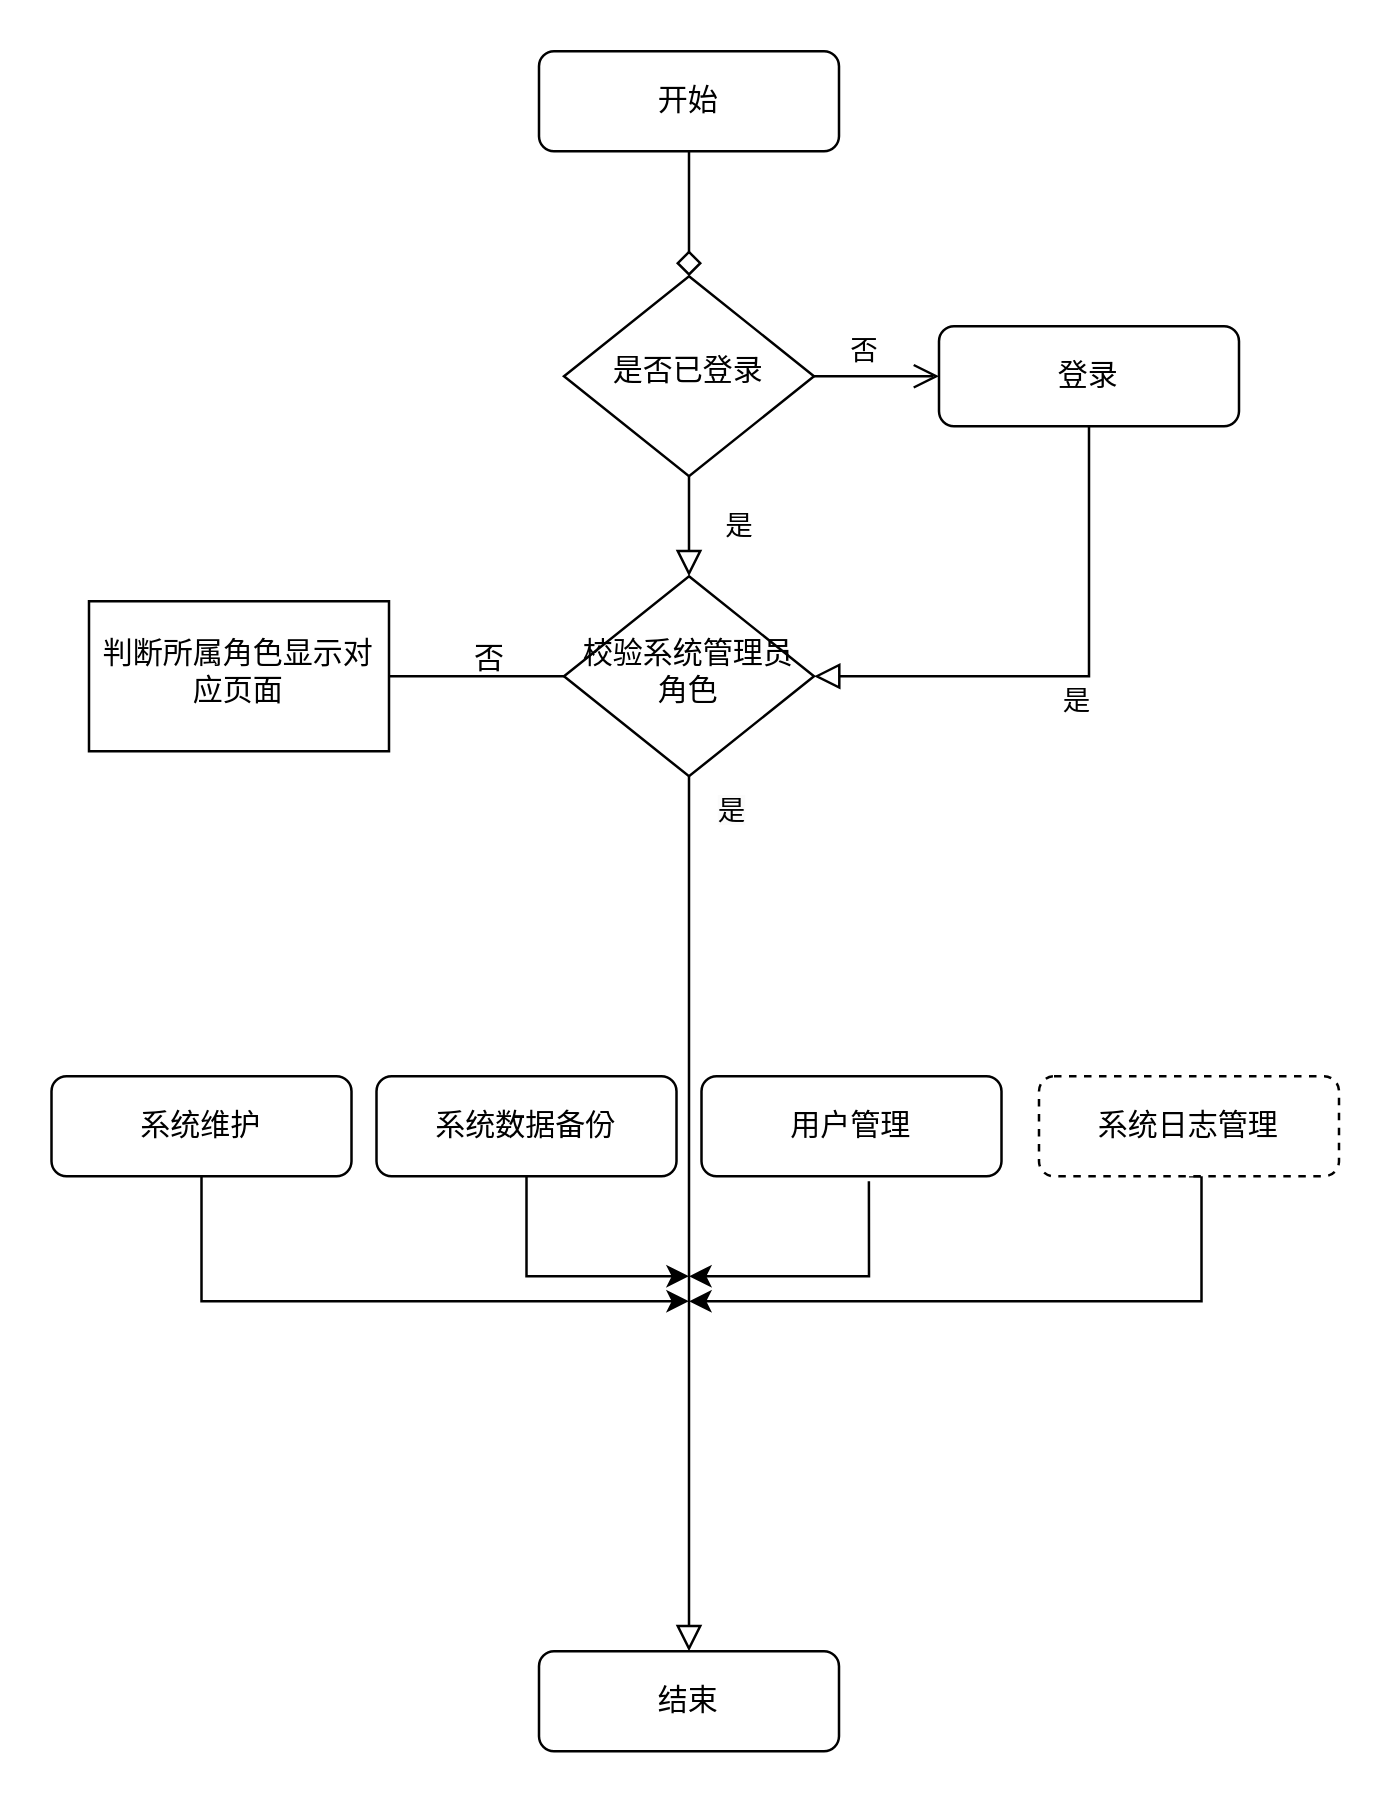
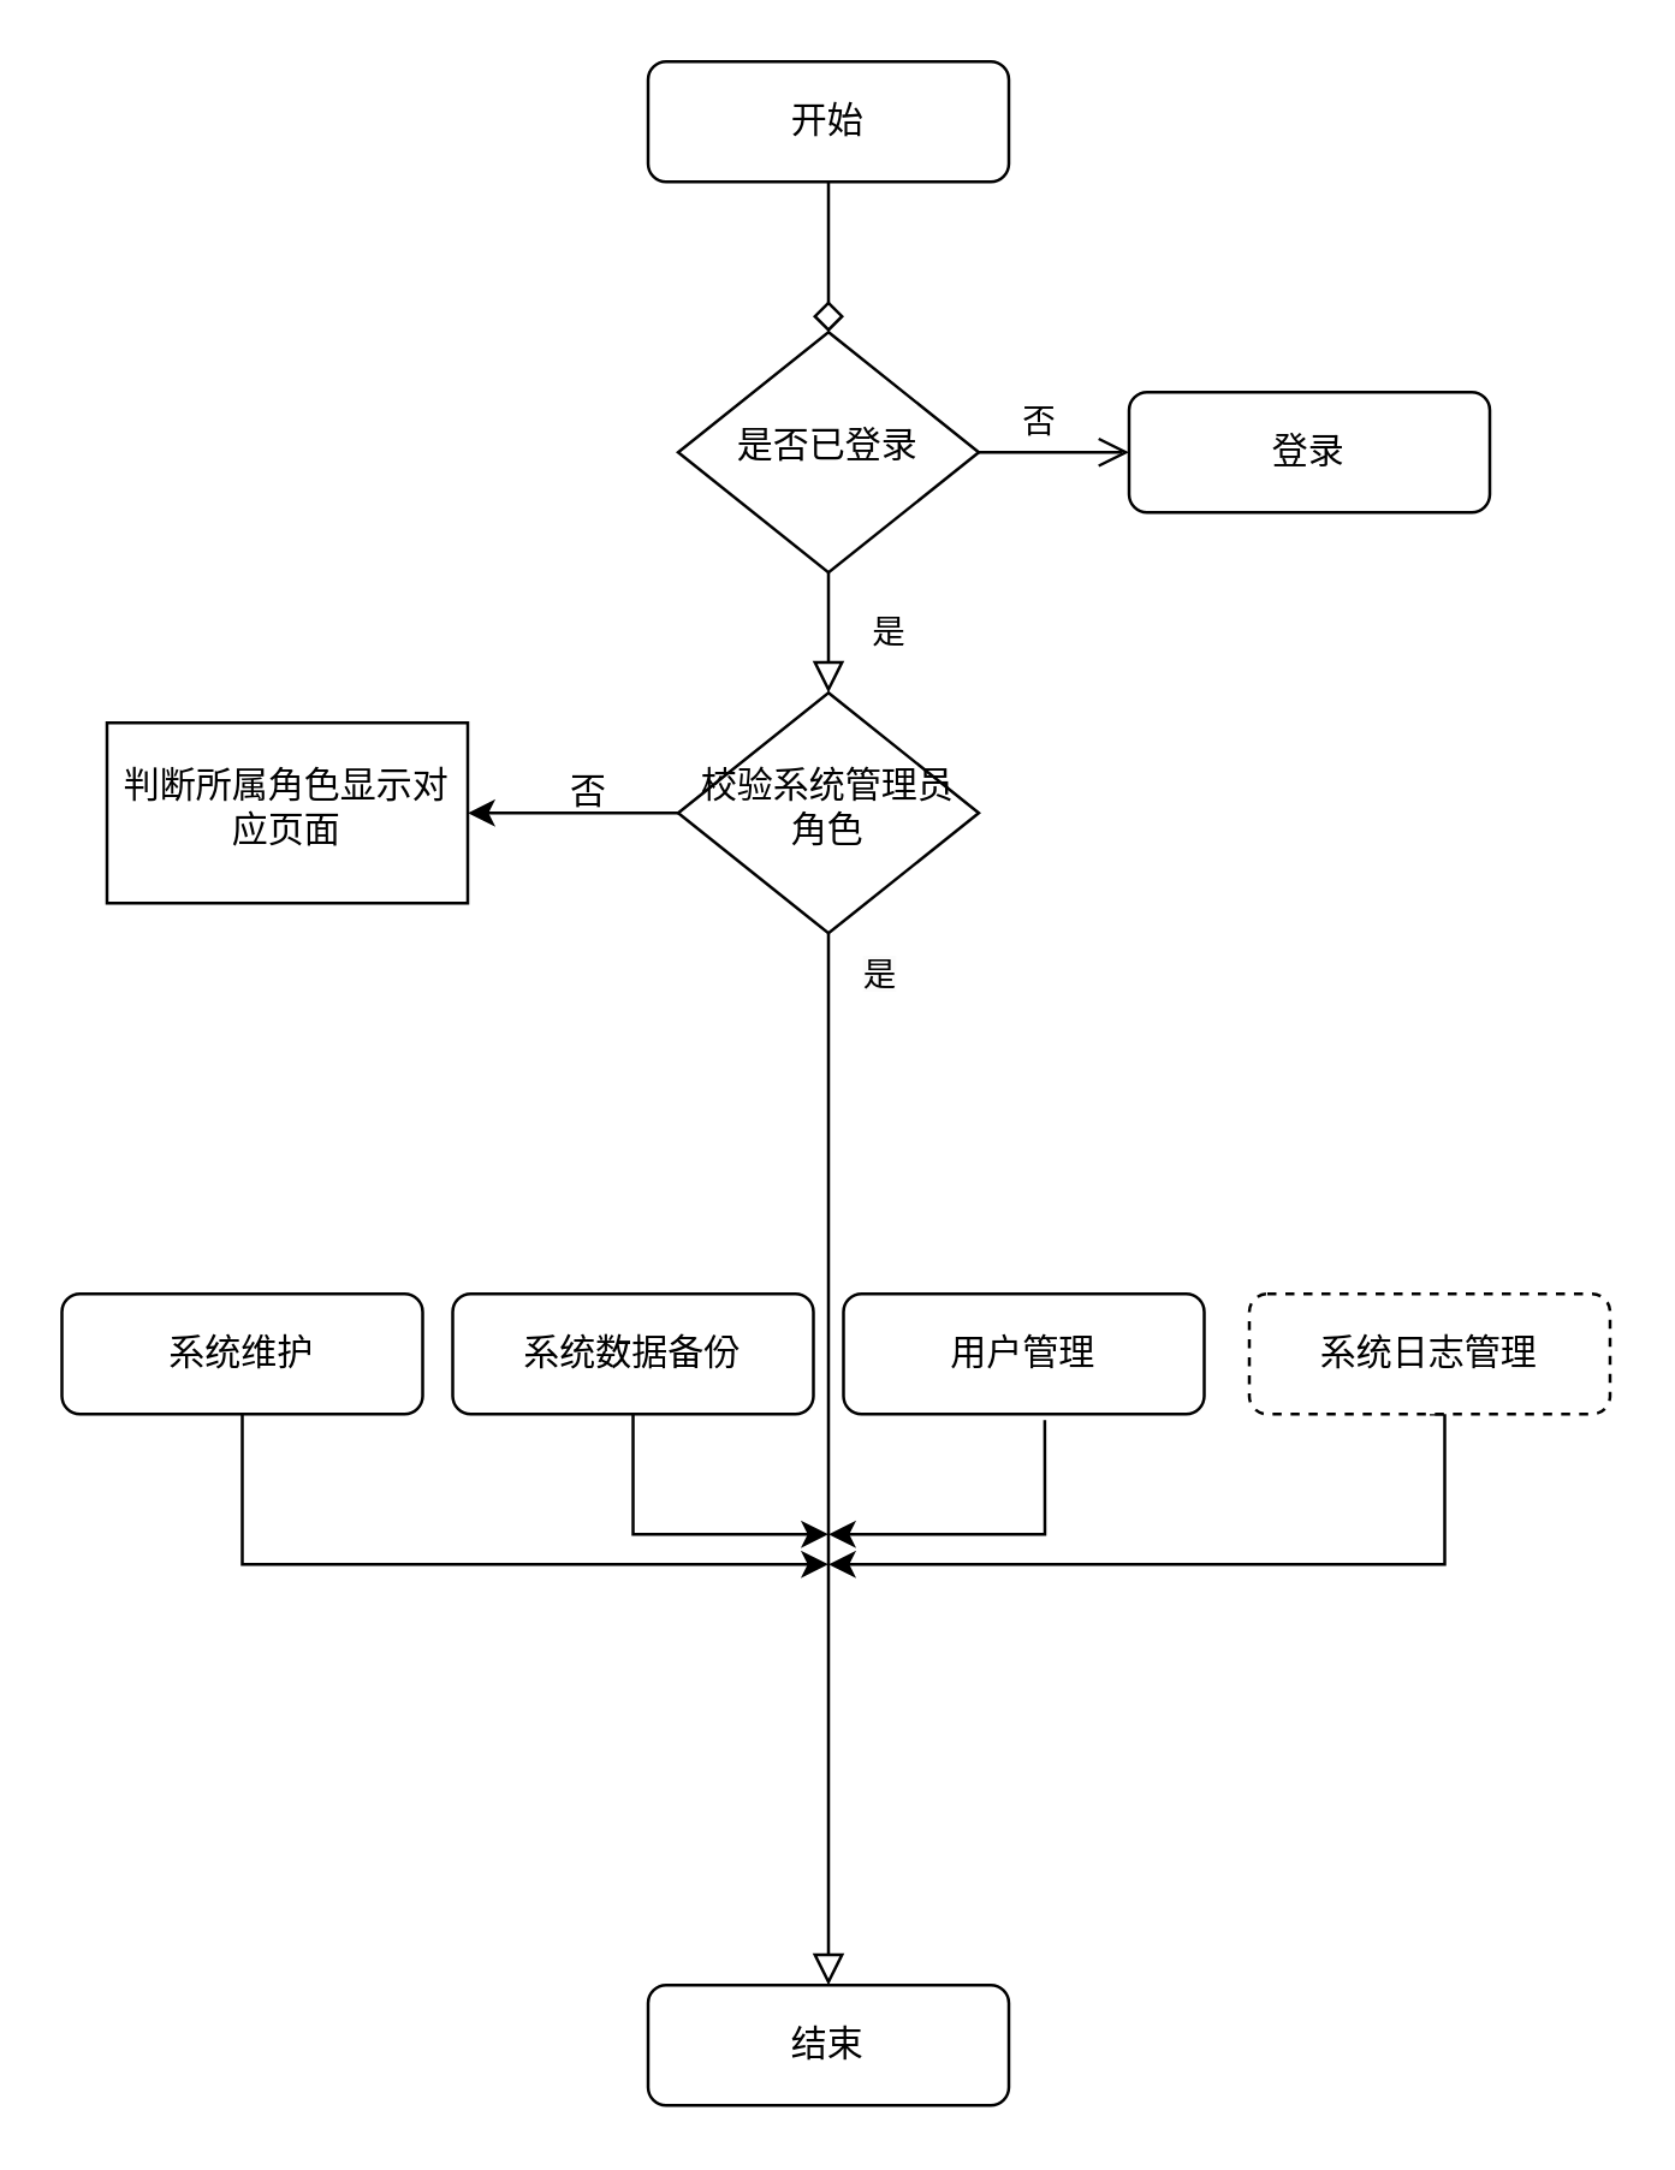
  <mxCell id="0" />
  <mxCell id="1" parent="0" />
  <mxCell id="2" value="" style="rounded=0;html=1;jettySize=auto;orthogonalLoop=1;fontSize=11;endArrow=diamond;endFill=0;endSize=8;strokeWidth=1;shadow=0;labelBackgroundColor=none;edgeStyle=orthogonalEdgeStyle;" edge="1" parent="1" source="3" target="6"><mxGeometry relative="1" as="geometry" /></mxCell>
  <mxCell id="3" value="开始" style="rounded=1;whiteSpace=wrap;html=1;fontSize=12;glass=0;strokeWidth=1;shadow=0;" vertex="1" parent="1"><mxGeometry x="215" y="20" width="120" height="40" as="geometry" /></mxCell>
  <mxCell id="4" value="是" style="rounded=0;html=1;jettySize=auto;orthogonalLoop=1;fontSize=11;endArrow=block;endFill=0;endSize=8;strokeWidth=1;shadow=0;labelBackgroundColor=none;edgeStyle=orthogonalEdgeStyle;" edge="1" parent="1" source="6" target="11"><mxGeometry y="20" relative="1" as="geometry"><mxPoint as="offset" /></mxGeometry></mxCell>
  <mxCell id="5" value="否" style="edgeStyle=orthogonalEdgeStyle;rounded=0;html=1;jettySize=auto;orthogonalLoop=1;fontSize=11;endArrow=open;endFill=0;endSize=8;strokeWidth=1;shadow=0;labelBackgroundColor=none;" edge="1" parent="1" source="6" target="7"><mxGeometry x="-0.2" y="10" relative="1" as="geometry"><mxPoint as="offset" /></mxGeometry></mxCell>
  <mxCell id="6" value="是否已登录" style="rhombus;whiteSpace=wrap;html=1;shadow=0;fontFamily=Helvetica;fontSize=12;align=center;strokeWidth=1;spacing=6;spacingTop=-4;" vertex="1" parent="1"><mxGeometry x="225" y="110" width="100" height="80" as="geometry" /></mxCell>
  <mxCell id="7" value="登录" style="rounded=1;whiteSpace=wrap;html=1;fontSize=12;glass=0;strokeWidth=1;shadow=0;" vertex="1" parent="1"><mxGeometry x="375" y="130" width="120" height="40" as="geometry" /></mxCell>
  <mxCell id="8" value="" style="rounded=0;html=1;jettySize=auto;orthogonalLoop=1;fontSize=11;endArrow=block;endFill=0;endSize=8;strokeWidth=1;shadow=0;labelBackgroundColor=none;edgeStyle=orthogonalEdgeStyle;exitX=0.5;exitY=1;exitDx=0;exitDy=0;" edge="1" parent="1" source="11" target="12"><mxGeometry x="0.343" y="20" relative="1" as="geometry"><mxPoint as="offset" /><mxPoint x="275" y="590" as="sourcePoint" /><Array as="points"><mxPoint x="275" y="550" /><mxPoint x="275" y="550" /></Array></mxGeometry></mxCell>
- <mxCell id="9" value="是" style="edgeStyle=orthogonalEdgeStyle;rounded=0;html=1;jettySize=auto;orthogonalLoop=1;fontSize=11;endArrow=block;endFill=0;endSize=8;strokeWidth=1;shadow=0;labelBackgroundColor=none;exitX=0.5;exitY=1;exitDx=0;exitDy=0;entryX=1;entryY=0.5;entryDx=0;entryDy=0;" edge="1" parent="1" source="7" target="11"><mxGeometry y="10" relative="1" as="geometry"><mxPoint as="offset" /></mxGeometry></mxCell>
- <mxCell id="10" value="" style="edgeStyle=orthogonalEdgeStyle;rounded=0;orthogonalLoop=1;jettySize=auto;html=1;endArrow=none;" edge="1" parent="1" source="11" target="16"><mxGeometry relative="1" as="geometry" /></mxCell>
+ <mxCell id="10" value="" style="edgeStyle=orthogonalEdgeStyle;rounded=0;orthogonalLoop=1;jettySize=auto;html=1;" edge="1" parent="1" source="11" target="16"><mxGeometry relative="1" as="geometry" /></mxCell>
  <mxCell id="11" value="校验系统管理员角色" style="rhombus;whiteSpace=wrap;html=1;shadow=0;fontFamily=Helvetica;fontSize=12;align=center;strokeWidth=1;spacing=6;spacingTop=-4;" vertex="1" parent="1"><mxGeometry x="225" y="230" width="100" height="80" as="geometry" /></mxCell>
  <mxCell id="12" value="结束" style="rounded=1;whiteSpace=wrap;html=1;fontSize=12;glass=0;strokeWidth=1;shadow=0;" vertex="1" parent="1"><mxGeometry x="215" y="660" width="120" height="40" as="geometry" /></mxCell>
  <mxCell id="13" value="" style="edgeStyle=orthogonalEdgeStyle;rounded=0;orthogonalLoop=1;jettySize=auto;html=1;exitX=0.558;exitY=1.05;exitDx=0;exitDy=0;exitPerimeter=0;" edge="1" parent="1" source="19"><mxGeometry relative="1" as="geometry"><mxPoint x="450" y="555" as="sourcePoint" /><mxPoint x="275" y="510" as="targetPoint" /><Array as="points"><mxPoint x="347" y="510" /></Array></mxGeometry></mxCell>
  <mxCell id="14" value="" style="edgeStyle=orthogonalEdgeStyle;rounded=0;orthogonalLoop=1;jettySize=auto;html=1;exitX=0.5;exitY=1;exitDx=0;exitDy=0;" edge="1" parent="1" source="20"><mxGeometry relative="1" as="geometry"><mxPoint x="290" y="500" as="sourcePoint" /><mxPoint x="275" y="520" as="targetPoint" /><Array as="points"><mxPoint x="480" y="520" /></Array></mxGeometry></mxCell>
  <mxCell id="15" value="&lt;span style=&quot;color: rgb(0, 0, 0); font-family: Helvetica; font-size: 11px; font-style: normal; font-variant-ligatures: normal; font-variant-caps: normal; font-weight: 400; letter-spacing: normal; orphans: 2; text-align: center; text-indent: 0px; text-transform: none; widows: 2; word-spacing: 0px; -webkit-text-stroke-width: 0px; background-color: rgb(251, 251, 251); text-decoration-thickness: initial; text-decoration-style: initial; text-decoration-color: initial; float: none; display: inline !important;&quot;&gt;是&lt;/span&gt;" style="text;whiteSpace=wrap;html=1;" vertex="1" parent="1"><mxGeometry x="285" y="310" width="50" height="40" as="geometry" /></mxCell>
  <mxCell id="16" value="判断所属角色显示对应页面" style="whiteSpace=wrap;html=1;shadow=0;strokeWidth=1;spacing=6;spacingTop=-4;" vertex="1" parent="1"><mxGeometry x="35" y="240" width="120" height="60" as="geometry" /></mxCell>
  <mxCell id="17" value="否" style="text;html=1;align=center;verticalAlign=middle;resizable=0;points=[];autosize=1;strokeColor=none;fillColor=none;" vertex="1" parent="1"><mxGeometry x="175" y="248" width="40" height="30" as="geometry" /></mxCell>
  <mxCell id="18" value="系统数据备份" style="rounded=1;whiteSpace=wrap;html=1;fontSize=12;glass=0;strokeWidth=1;shadow=0;" vertex="1" parent="1"><mxGeometry x="150" y="430" width="120" height="40" as="geometry" /></mxCell>
  <mxCell id="19" value="用户管理" style="rounded=1;whiteSpace=wrap;html=1;fontSize=12;glass=0;strokeWidth=1;shadow=0;" vertex="1" parent="1"><mxGeometry x="280" y="430" width="120" height="40" as="geometry" /></mxCell>
  <mxCell id="20" value="系统日志管理" style="rounded=1;whiteSpace=wrap;html=1;fontSize=12;glass=0;strokeWidth=1;shadow=0;dashed=1;" vertex="1" parent="1"><mxGeometry x="415" y="430" width="120" height="40" as="geometry" /></mxCell>
  <mxCell id="21" value="系统维护" style="rounded=1;whiteSpace=wrap;html=1;fontSize=12;glass=0;strokeWidth=1;shadow=0;" vertex="1" parent="1"><mxGeometry x="20" y="430" width="120" height="40" as="geometry" /></mxCell>
  <mxCell id="22" value="" style="edgeStyle=orthogonalEdgeStyle;rounded=0;orthogonalLoop=1;jettySize=auto;html=1;exitX=0.5;exitY=1;exitDx=0;exitDy=0;" edge="1" parent="1" source="18"><mxGeometry relative="1" as="geometry"><mxPoint x="357" y="482" as="sourcePoint" /><mxPoint x="275" y="510" as="targetPoint" /><Array as="points"><mxPoint x="210" y="510" /></Array></mxGeometry></mxCell>
  <mxCell id="23" value="" style="edgeStyle=orthogonalEdgeStyle;rounded=0;orthogonalLoop=1;jettySize=auto;html=1;exitX=0.5;exitY=1;exitDx=0;exitDy=0;" edge="1" parent="1" source="21"><mxGeometry relative="1" as="geometry"><mxPoint x="490" y="480" as="sourcePoint" /><mxPoint x="275" y="520" as="targetPoint" /><Array as="points"><mxPoint x="80" y="520" /></Array></mxGeometry></mxCell>
